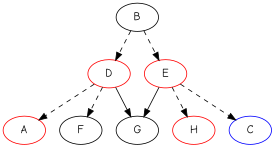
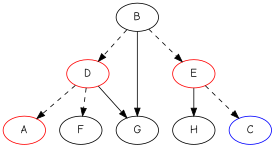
  digraph {
    fontname="Comic Neue"
    rankdir=TB
    node [color=red fontname="Comic Neue"]
    edge [fontname="Comic Neue" style=dashed]
    D
    A
    F [color=black]
    G [color=black]
    B [color=black]
    E
-   H
+   H [color=black]
    C [color=blue]
    D -> A
    D -> F
    D -> G [style=solid]
    B -> D
    B -> E
-   E -> G [style=solid]
-   E -> H
+   B -> G [style=solid]
+   E -> H [style=solid]
    E -> C
  }
